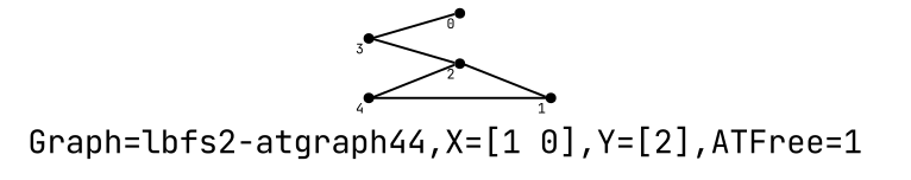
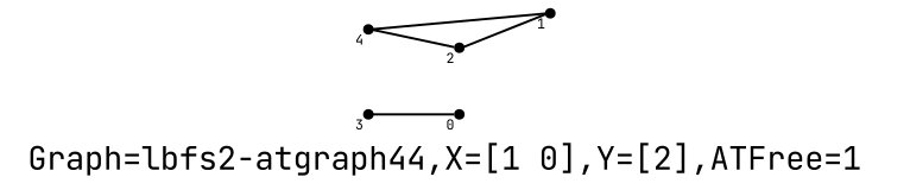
  graph {
    fontname="JetBrains Mono"
    label="Graph=lbfs2-atgraph44,X=[1 0],Y=[2],ATFree=1 "
    labelloc=bottom
    rankdir=LR
    node [fontname="JetBrains Mono" fontsize=6 shape=point]
    edge [fontname="JetBrains Mono"]
    0 [xlabel=0]
    1 [xlabel=1]
    2 [xlabel=2]
    3 [xlabel=3]
    4 [xlabel=4]
    2 -- 1
    3 -- 0
-   3 -- 2
    4 -- 1
    4 -- 2
  }
